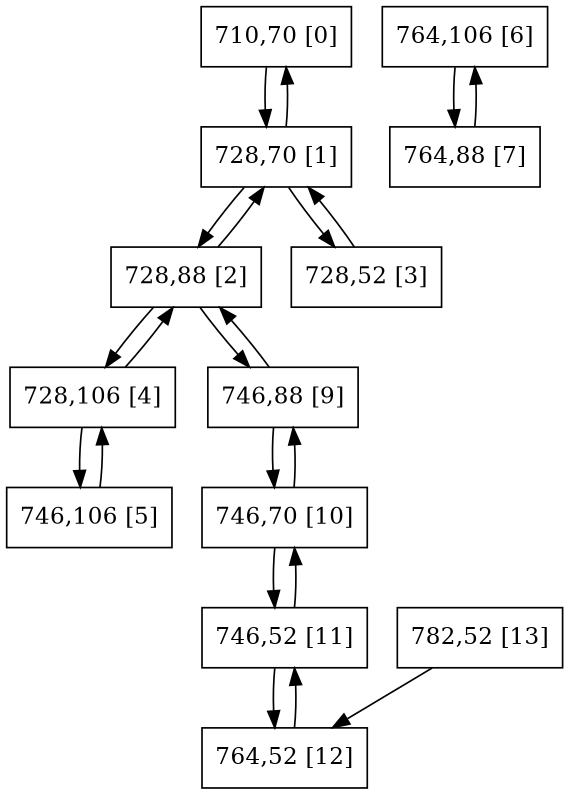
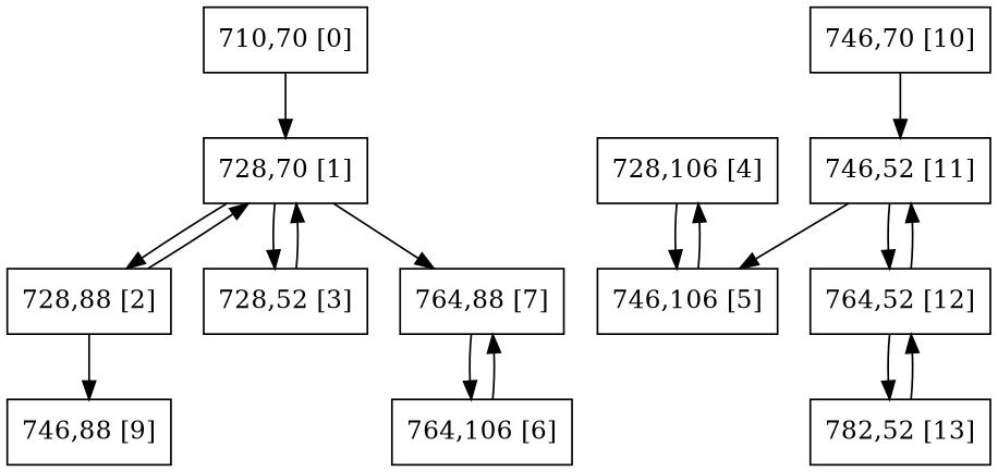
  digraph {
    bgcolor=white
    node [color=black shape=polygon sides=4]
    n1 [label="710,70 [0]"]
    n2 [label="728,70 [1]"]
    n3 [label="728,88 [2]"]
    n4 [label="728,52 [3]"]
    n5 [label="728,106 [4]"]
    n6 [label="746,88 [9]"]
    n7 [label="746,106 [5]"]
    n8 [label="746,70 [10]"]
    n9 [label="764,106 [6]"]
    n10 [label="764,88 [7]"]
    n11 [label="746,52 [11]"]
    n12 [label="764,52 [12]"]
    n13 [label="782,52 [13]"]
    n1 -> n2
-   n2 -> n1
+   n2 -> n10
    n2 -> n3
    n2 -> n4
    n3 -> n2
-   n3 -> n5
    n3 -> n6
    n4 -> n2
-   n5 -> n3
    n5 -> n7
-   n6 -> n3
-   n6 -> n8
    n7 -> n5
-   n8 -> n6
    n8 -> n11
    n9 -> n10
    n10 -> n9
-   n11 -> n8
+   n11 -> n7
    n11 -> n12
    n12 -> n11
+   n12 -> n13
    n13 -> n12
  }
